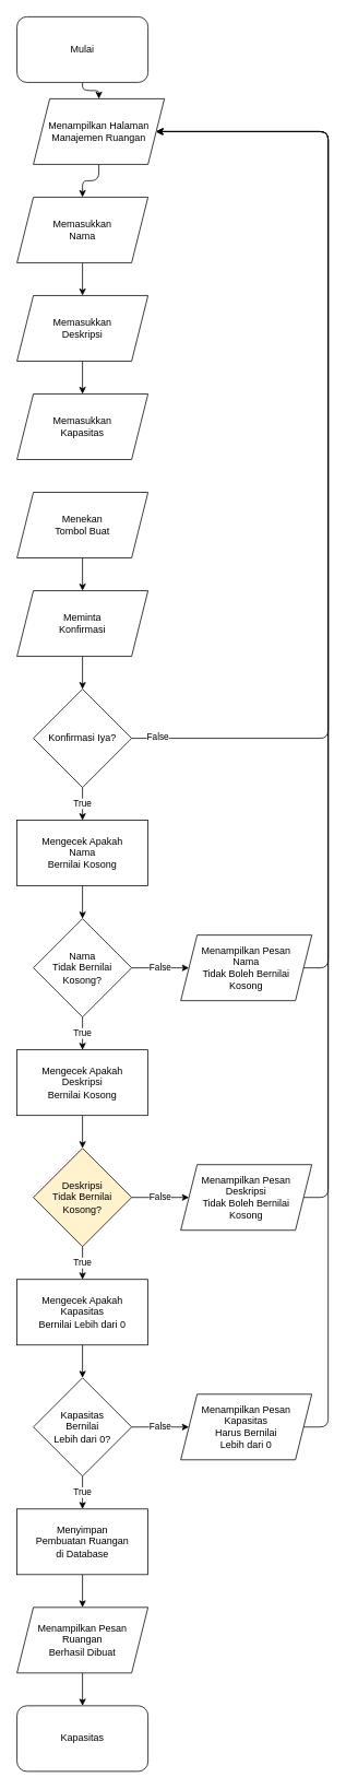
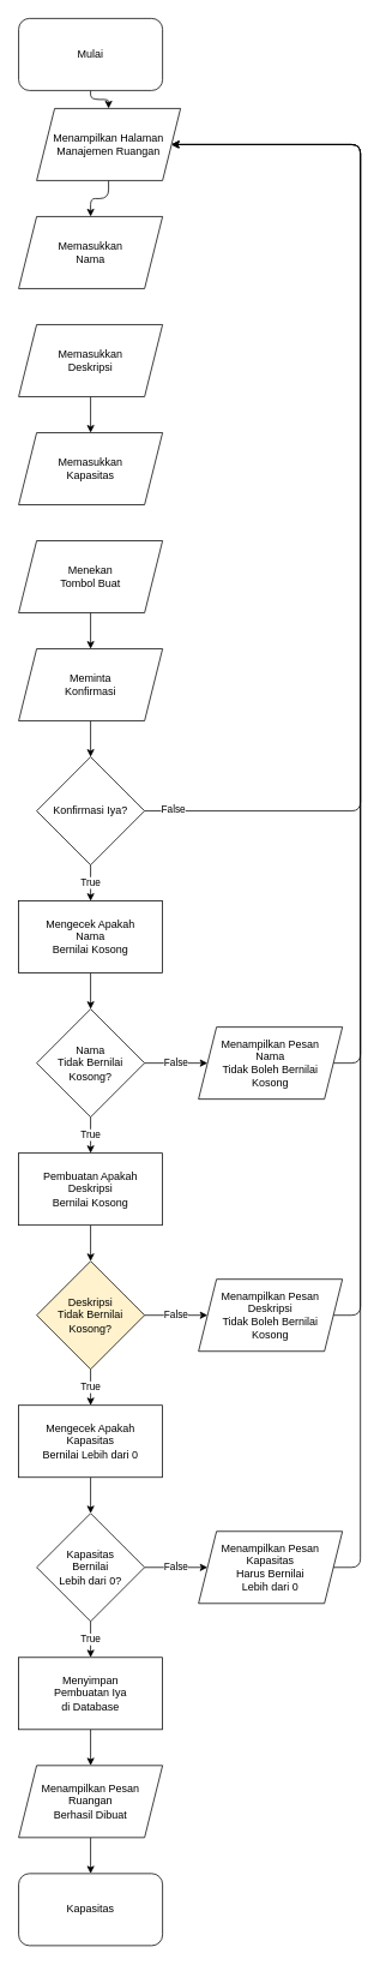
  <mxCell id="0" />
  <mxCell id="1" parent="0" />
  <mxCell id="2" style="edgeStyle=orthogonalEdgeStyle;html=1;entryX=0.5;entryY=0;entryDx=0;entryDy=0;" parent="1" source="3" target="5" edge="1"><mxGeometry relative="1" as="geometry" /></mxCell>
  <mxCell id="3" value="Mulai" style="rounded=1;whiteSpace=wrap;html=1;" parent="1" vertex="1"><mxGeometry x="20" y="20" width="160" height="80" as="geometry" /></mxCell>
  <mxCell id="4" value="" style="edgeStyle=orthogonalEdgeStyle;html=1;" parent="1" source="5" target="7" edge="1"><mxGeometry relative="1" as="geometry" /></mxCell>
  <mxCell id="5" value="Menampilkan Halaman&lt;br&gt;Manajemen Ruangan" style="shape=parallelogram;perimeter=parallelogramPerimeter;whiteSpace=wrap;html=1;fixedSize=1;" parent="1" vertex="1"><mxGeometry x="40" y="120" width="160" height="80" as="geometry" /></mxCell>
- <mxCell id="6" style="edgeStyle=orthogonalEdgeStyle;html=1;entryX=0.5;entryY=0;entryDx=0;entryDy=0;" parent="1" source="7" target="9" edge="1"><mxGeometry relative="1" as="geometry" /></mxCell>
  <mxCell id="7" value="Memasukkan&lt;br&gt;Nama" style="shape=parallelogram;perimeter=parallelogramPerimeter;whiteSpace=wrap;html=1;fixedSize=1;" parent="1" vertex="1"><mxGeometry x="20" y="240" width="160" height="80" as="geometry" /></mxCell>
  <mxCell id="8" value="" style="edgeStyle=none;html=1;" parent="1" source="9" target="37" edge="1"><mxGeometry relative="1" as="geometry" /></mxCell>
  <mxCell id="9" value="Memasukkan&lt;br&gt;Deskripsi" style="shape=parallelogram;perimeter=parallelogramPerimeter;whiteSpace=wrap;html=1;fixedSize=1;" parent="1" vertex="1"><mxGeometry x="20" y="360" width="160" height="80" as="geometry" /></mxCell>
  <mxCell id="10" value="" style="edgeStyle=orthogonalEdgeStyle;html=1;" parent="1" source="11" target="13" edge="1"><mxGeometry relative="1" as="geometry" /></mxCell>
  <mxCell id="11" value="Menekan&lt;br&gt;Tombol Buat" style="shape=parallelogram;perimeter=parallelogramPerimeter;whiteSpace=wrap;html=1;fixedSize=1;" parent="1" vertex="1"><mxGeometry x="20" y="600" width="160" height="80" as="geometry" /></mxCell>
  <mxCell id="12" value="" style="edgeStyle=orthogonalEdgeStyle;html=1;" parent="1" source="13" target="17" edge="1"><mxGeometry relative="1" as="geometry" /></mxCell>
  <mxCell id="13" value="Meminta&lt;br&gt;Konfirmasi" style="shape=parallelogram;perimeter=parallelogramPerimeter;whiteSpace=wrap;html=1;fixedSize=1;" parent="1" vertex="1"><mxGeometry x="20" y="720" width="160" height="80" as="geometry" /></mxCell>
  <mxCell id="14" value="True" style="edgeStyle=orthogonalEdgeStyle;html=1;" parent="1" source="17" target="19" edge="1"><mxGeometry relative="1" as="geometry" /></mxCell>
  <mxCell id="15" style="edgeStyle=orthogonalEdgeStyle;html=1;entryX=1;entryY=0.5;entryDx=0;entryDy=0;" parent="1" source="17" target="5" edge="1"><mxGeometry relative="1" as="geometry"><Array as="points"><mxPoint x="400" y="900" /><mxPoint x="400" y="160" /></Array></mxGeometry></mxCell>
  <mxCell id="16" value="False" style="edgeLabel;html=1;align=center;verticalAlign=middle;resizable=0;points=[];" parent="15" vertex="1" connectable="0"><mxGeometry x="-0.948" y="2" relative="1" as="geometry"><mxPoint as="offset" /></mxGeometry></mxCell>
  <mxCell id="17" value="Konfirmasi Iya?" style="rhombus;whiteSpace=wrap;html=1;" parent="1" vertex="1"><mxGeometry x="40" y="840" width="120" height="120" as="geometry" /></mxCell>
  <mxCell id="18" value="" style="edgeStyle=orthogonalEdgeStyle;html=1;" parent="1" source="19" target="22" edge="1"><mxGeometry relative="1" as="geometry" /></mxCell>
  <mxCell id="19" value="Mengecek Apakah&lt;br&gt;Nama&lt;br&gt;Bernilai Kosong" style="rounded=0;whiteSpace=wrap;html=1;" parent="1" vertex="1"><mxGeometry x="20" y="1000" width="160" height="80" as="geometry" /></mxCell>
  <mxCell id="20" value="False" style="edgeStyle=orthogonalEdgeStyle;html=1;entryX=0;entryY=0.5;entryDx=0;entryDy=0;" parent="1" source="22" target="24" edge="1"><mxGeometry relative="1" as="geometry" /></mxCell>
  <mxCell id="21" value="True" style="edgeStyle=orthogonalEdgeStyle;html=1;" parent="1" source="22" target="26" edge="1"><mxGeometry relative="1" as="geometry" /></mxCell>
  <mxCell id="22" value="Nama&lt;br&gt;Tidak Bernilai&lt;br&gt;Kosong?" style="rhombus;whiteSpace=wrap;html=1;" parent="1" vertex="1"><mxGeometry x="40" y="1120" width="120" height="120" as="geometry" /></mxCell>
  <mxCell id="23" style="edgeStyle=orthogonalEdgeStyle;html=1;entryX=1;entryY=0.5;entryDx=0;entryDy=0;" parent="1" source="24" target="5" edge="1"><mxGeometry relative="1" as="geometry"><Array as="points"><mxPoint x="400" y="1180" /><mxPoint x="400" y="160" /></Array></mxGeometry></mxCell>
  <mxCell id="24" value="Menampilkan Pesan&lt;br&gt;Nama&lt;br&gt;Tidak Boleh Bernilai&lt;br&gt;Kosong" style="shape=parallelogram;perimeter=parallelogramPerimeter;whiteSpace=wrap;html=1;fixedSize=1;" parent="1" vertex="1"><mxGeometry x="220" y="1140" width="160" height="80" as="geometry" /></mxCell>
  <mxCell id="25" value="" style="edgeStyle=orthogonalEdgeStyle;html=1;" parent="1" source="26" target="29" edge="1"><mxGeometry relative="1" as="geometry" /></mxCell>
- <mxCell id="26" value="Mengecek Apakah&lt;br&gt;Deskripsi&lt;br&gt;Bernilai Kosong" style="rounded=0;whiteSpace=wrap;html=1;" parent="1" vertex="1"><mxGeometry x="20" y="1280" width="160" height="80" as="geometry" /></mxCell>
+ <mxCell id="26" value="Pembuatan Apakah&lt;br&gt;Deskripsi&lt;br&gt;Bernilai Kosong" style="rounded=0;whiteSpace=wrap;html=1;" parent="1" vertex="1"><mxGeometry x="20" y="1280" width="160" height="80" as="geometry" /></mxCell>
  <mxCell id="27" value="False" style="edgeStyle=orthogonalEdgeStyle;html=1;" parent="1" source="29" target="31" edge="1"><mxGeometry relative="1" as="geometry" /></mxCell>
  <mxCell id="28" value="True" style="edgeStyle=orthogonalEdgeStyle;html=1;entryX=0.5;entryY=0;entryDx=0;entryDy=0;" parent="1" source="29" target="39" edge="1"><mxGeometry relative="1" as="geometry"><mxPoint x="130" y="1540" as="targetPoint" /></mxGeometry></mxCell>
  <mxCell id="29" value="Deskripsi&lt;br&gt;Tidak Bernilai&lt;br&gt;Kosong?" style="rhombus;whiteSpace=wrap;html=1;fillColor=#fff2cc;" parent="1" vertex="1"><mxGeometry x="40" y="1400" width="120" height="120" as="geometry" /></mxCell>
  <mxCell id="30" style="edgeStyle=orthogonalEdgeStyle;html=1;entryX=1;entryY=0.5;entryDx=0;entryDy=0;" parent="1" source="31" target="5" edge="1"><mxGeometry relative="1" as="geometry"><Array as="points"><mxPoint x="400" y="1460" /><mxPoint x="400" y="160" /></Array></mxGeometry></mxCell>
  <mxCell id="31" value="Menampilkan Pesan&lt;br&gt;Deskripsi&lt;br&gt;Tidak Boleh Bernilai&lt;br&gt;Kosong" style="shape=parallelogram;perimeter=parallelogramPerimeter;whiteSpace=wrap;html=1;fixedSize=1;" parent="1" vertex="1"><mxGeometry x="220" y="1420" width="160" height="80" as="geometry" /></mxCell>
  <mxCell id="32" value="" style="edgeStyle=orthogonalEdgeStyle;html=1;" parent="1" source="33" target="35" edge="1"><mxGeometry relative="1" as="geometry" /></mxCell>
- <mxCell id="33" value="Menyimpan&lt;br&gt;Pembuatan Ruangan&lt;br&gt;di Database" style="rounded=0;whiteSpace=wrap;html=1;" parent="1" vertex="1"><mxGeometry x="20" y="1840" width="160" height="80" as="geometry" /></mxCell>
+ <mxCell id="33" value="Menyimpan&lt;br&gt;Pembuatan Iya&lt;br&gt;di Database" style="rounded=0;whiteSpace=wrap;html=1;" parent="1" vertex="1"><mxGeometry x="20" y="1840" width="160" height="80" as="geometry" /></mxCell>
  <mxCell id="34" value="" style="edgeStyle=orthogonalEdgeStyle;html=1;" parent="1" source="35" target="36" edge="1"><mxGeometry relative="1" as="geometry" /></mxCell>
  <mxCell id="35" value="Menampilkan Pesan&lt;br&gt;Ruangan&lt;br&gt;Berhasil Dibuat" style="shape=parallelogram;perimeter=parallelogramPerimeter;whiteSpace=wrap;html=1;fixedSize=1;" parent="1" vertex="1"><mxGeometry x="20" y="1960" width="160" height="80" as="geometry" /></mxCell>
  <mxCell id="36" value="Kapasitas" style="rounded=1;whiteSpace=wrap;html=1;" parent="1" vertex="1"><mxGeometry x="20" y="2080" width="160" height="80" as="geometry" /></mxCell>
  <mxCell id="37" value="Memasukkan&lt;br&gt;Kapasitas" style="shape=parallelogram;perimeter=parallelogramPerimeter;whiteSpace=wrap;html=1;fixedSize=1;" parent="1" vertex="1"><mxGeometry x="20" y="480" width="160" height="80" as="geometry" /></mxCell>
  <mxCell id="38" value="" style="edgeStyle=orthogonalEdgeStyle;html=1;" parent="1" source="39" target="42" edge="1"><mxGeometry relative="1" as="geometry" /></mxCell>
  <mxCell id="39" value="Mengecek Apakah&lt;br&gt;Kapasitas&lt;br&gt;Bernilai Lebih dari 0" style="rounded=0;whiteSpace=wrap;html=1;" parent="1" vertex="1"><mxGeometry x="20" y="1560" width="160" height="80" as="geometry" /></mxCell>
  <mxCell id="40" value="False" style="edgeStyle=orthogonalEdgeStyle;html=1;entryX=0;entryY=0.5;entryDx=0;entryDy=0;" parent="1" source="42" target="44" edge="1"><mxGeometry relative="1" as="geometry" /></mxCell>
  <mxCell id="41" value="True" style="edgeStyle=orthogonalEdgeStyle;html=1;entryX=0.5;entryY=0;entryDx=0;entryDy=0;" parent="1" source="42" target="33" edge="1"><mxGeometry relative="1" as="geometry" /></mxCell>
  <mxCell id="42" value="Kapasitas&lt;br&gt;Bernilai&lt;br&gt;Lebih dari 0?" style="rhombus;whiteSpace=wrap;html=1;" parent="1" vertex="1"><mxGeometry x="40" y="1680" width="120" height="120" as="geometry" /></mxCell>
  <mxCell id="43" style="edgeStyle=orthogonalEdgeStyle;html=1;entryX=1;entryY=0.5;entryDx=0;entryDy=0;" parent="1" source="44" target="5" edge="1"><mxGeometry relative="1" as="geometry"><Array as="points"><mxPoint x="400" y="1740" /><mxPoint x="400" y="160" /></Array></mxGeometry></mxCell>
  <mxCell id="44" value="Menampilkan Pesan&lt;br&gt;Kapasitas&lt;br&gt;Harus Bernilai&lt;br&gt;Lebih dari 0" style="shape=parallelogram;perimeter=parallelogramPerimeter;whiteSpace=wrap;html=1;fixedSize=1;" parent="1" vertex="1"><mxGeometry x="220" y="1700" width="160" height="80" as="geometry" /></mxCell>
